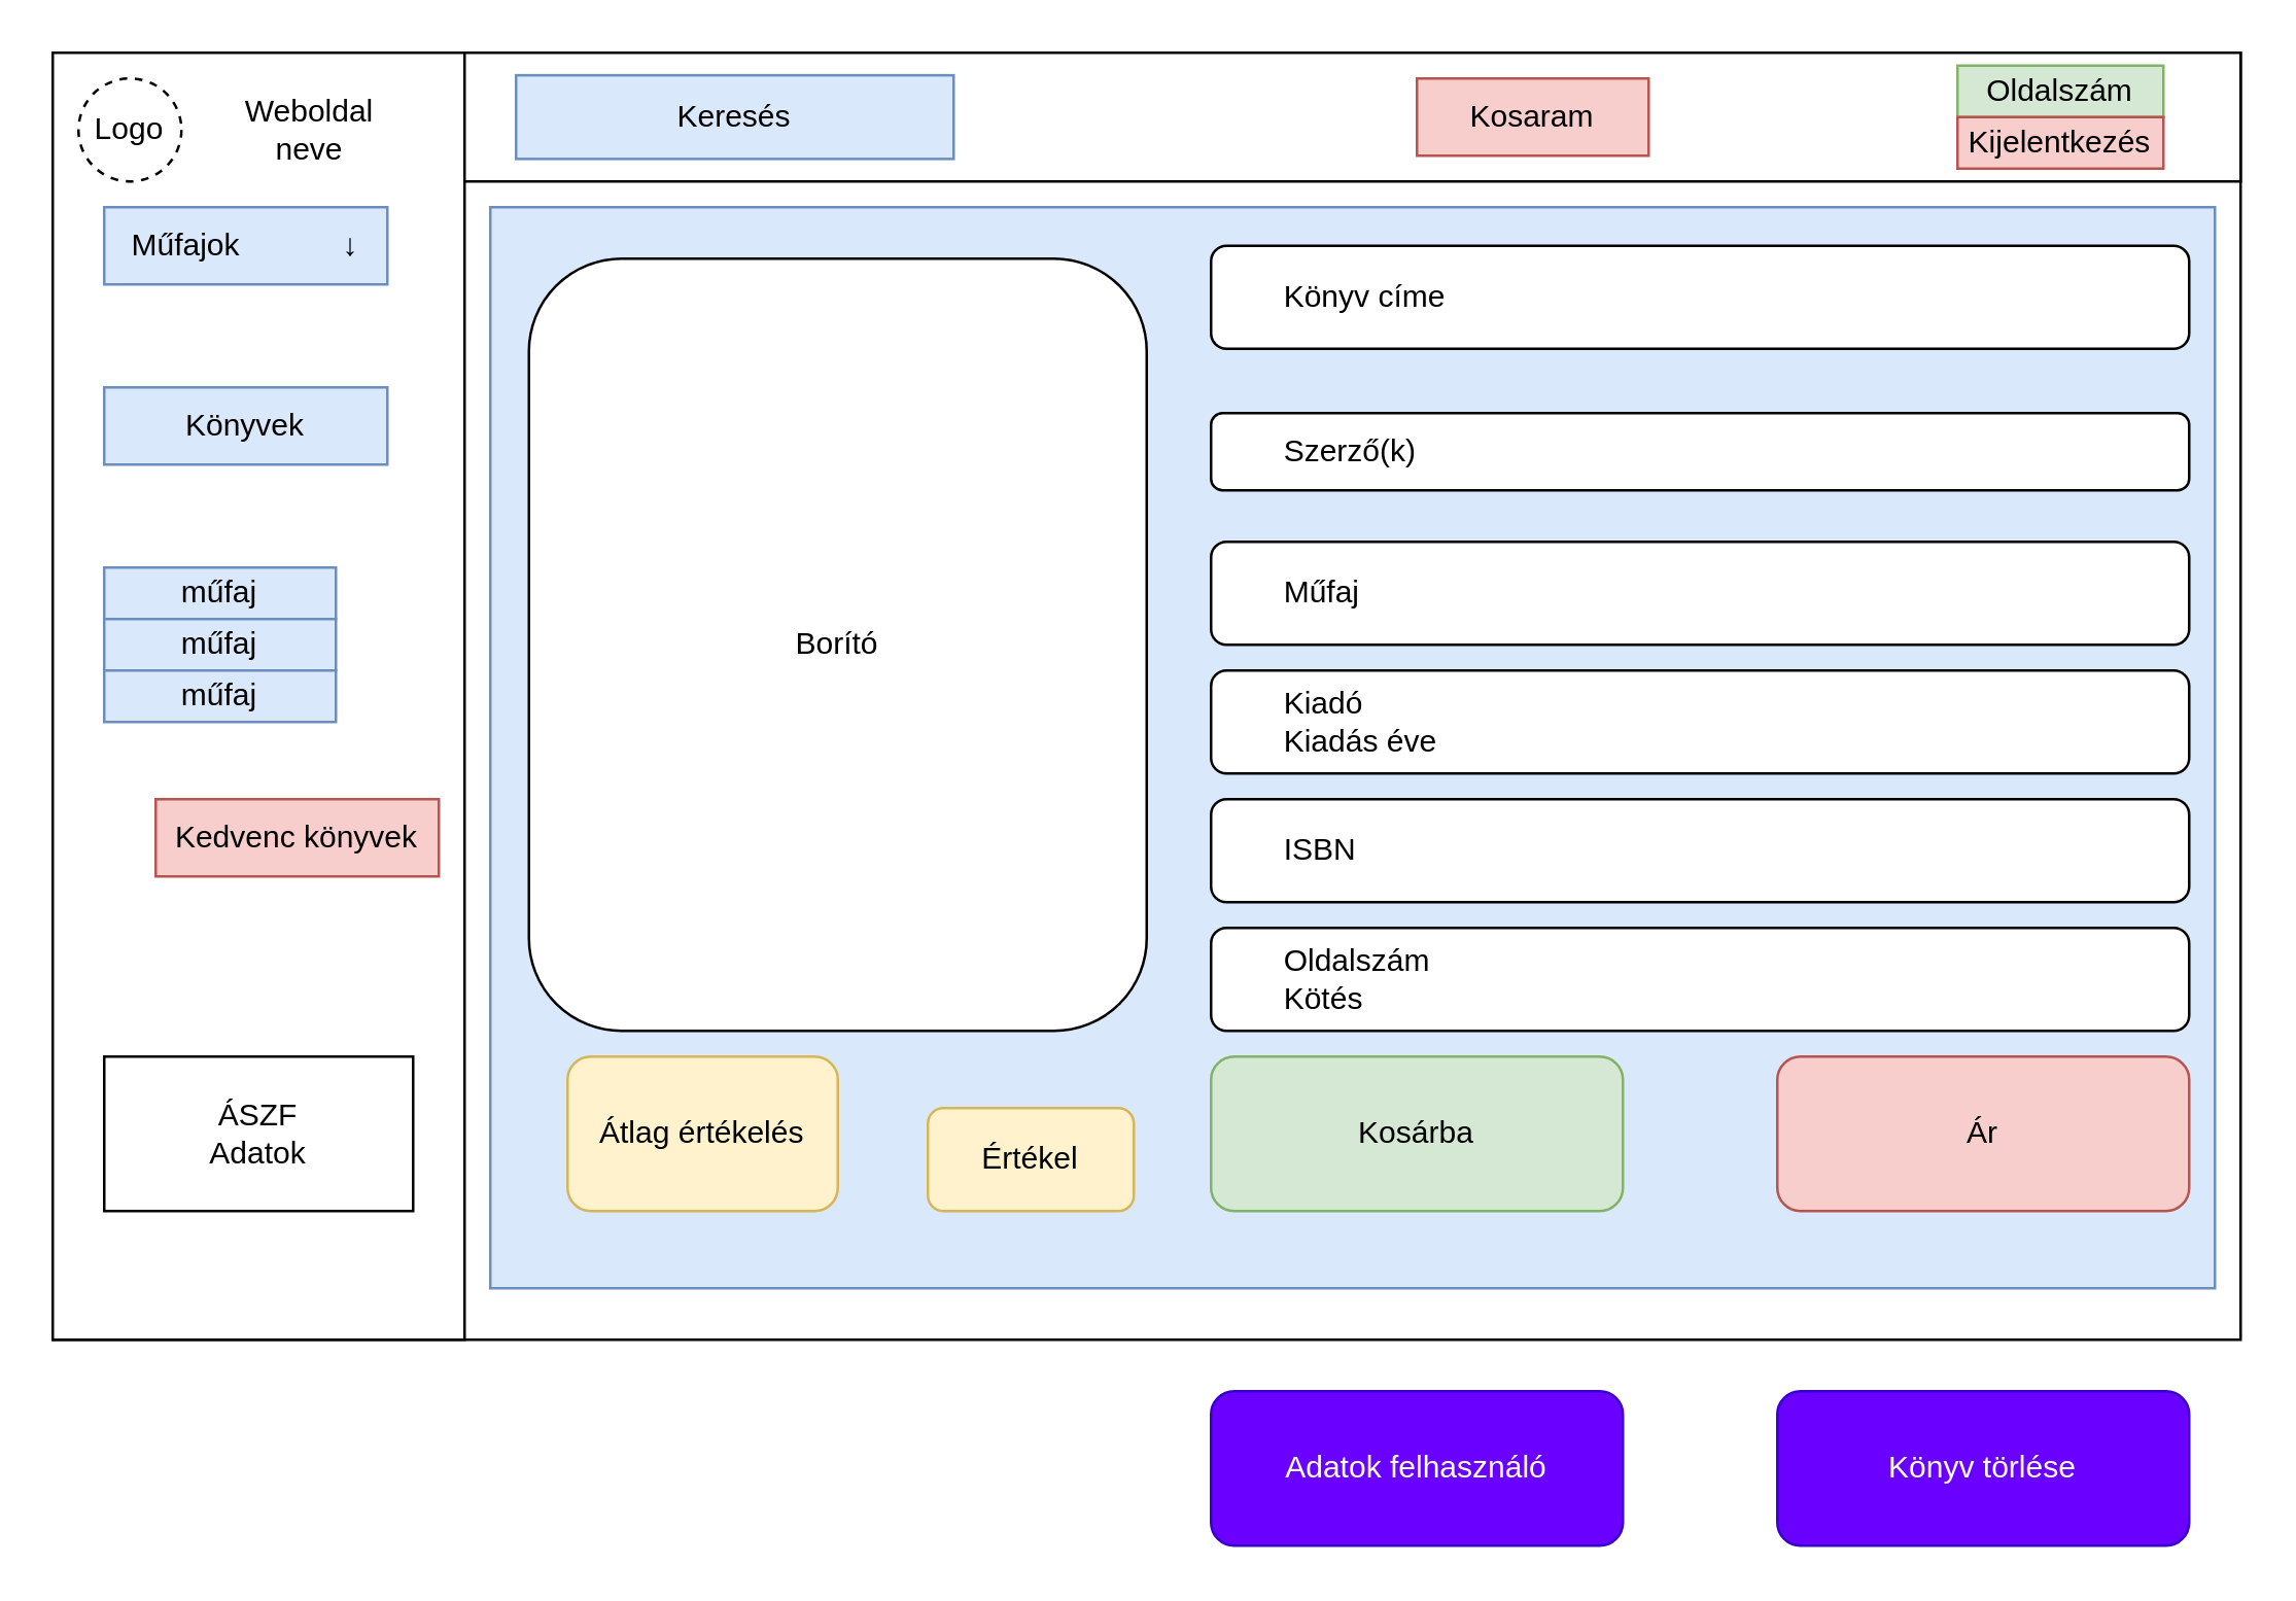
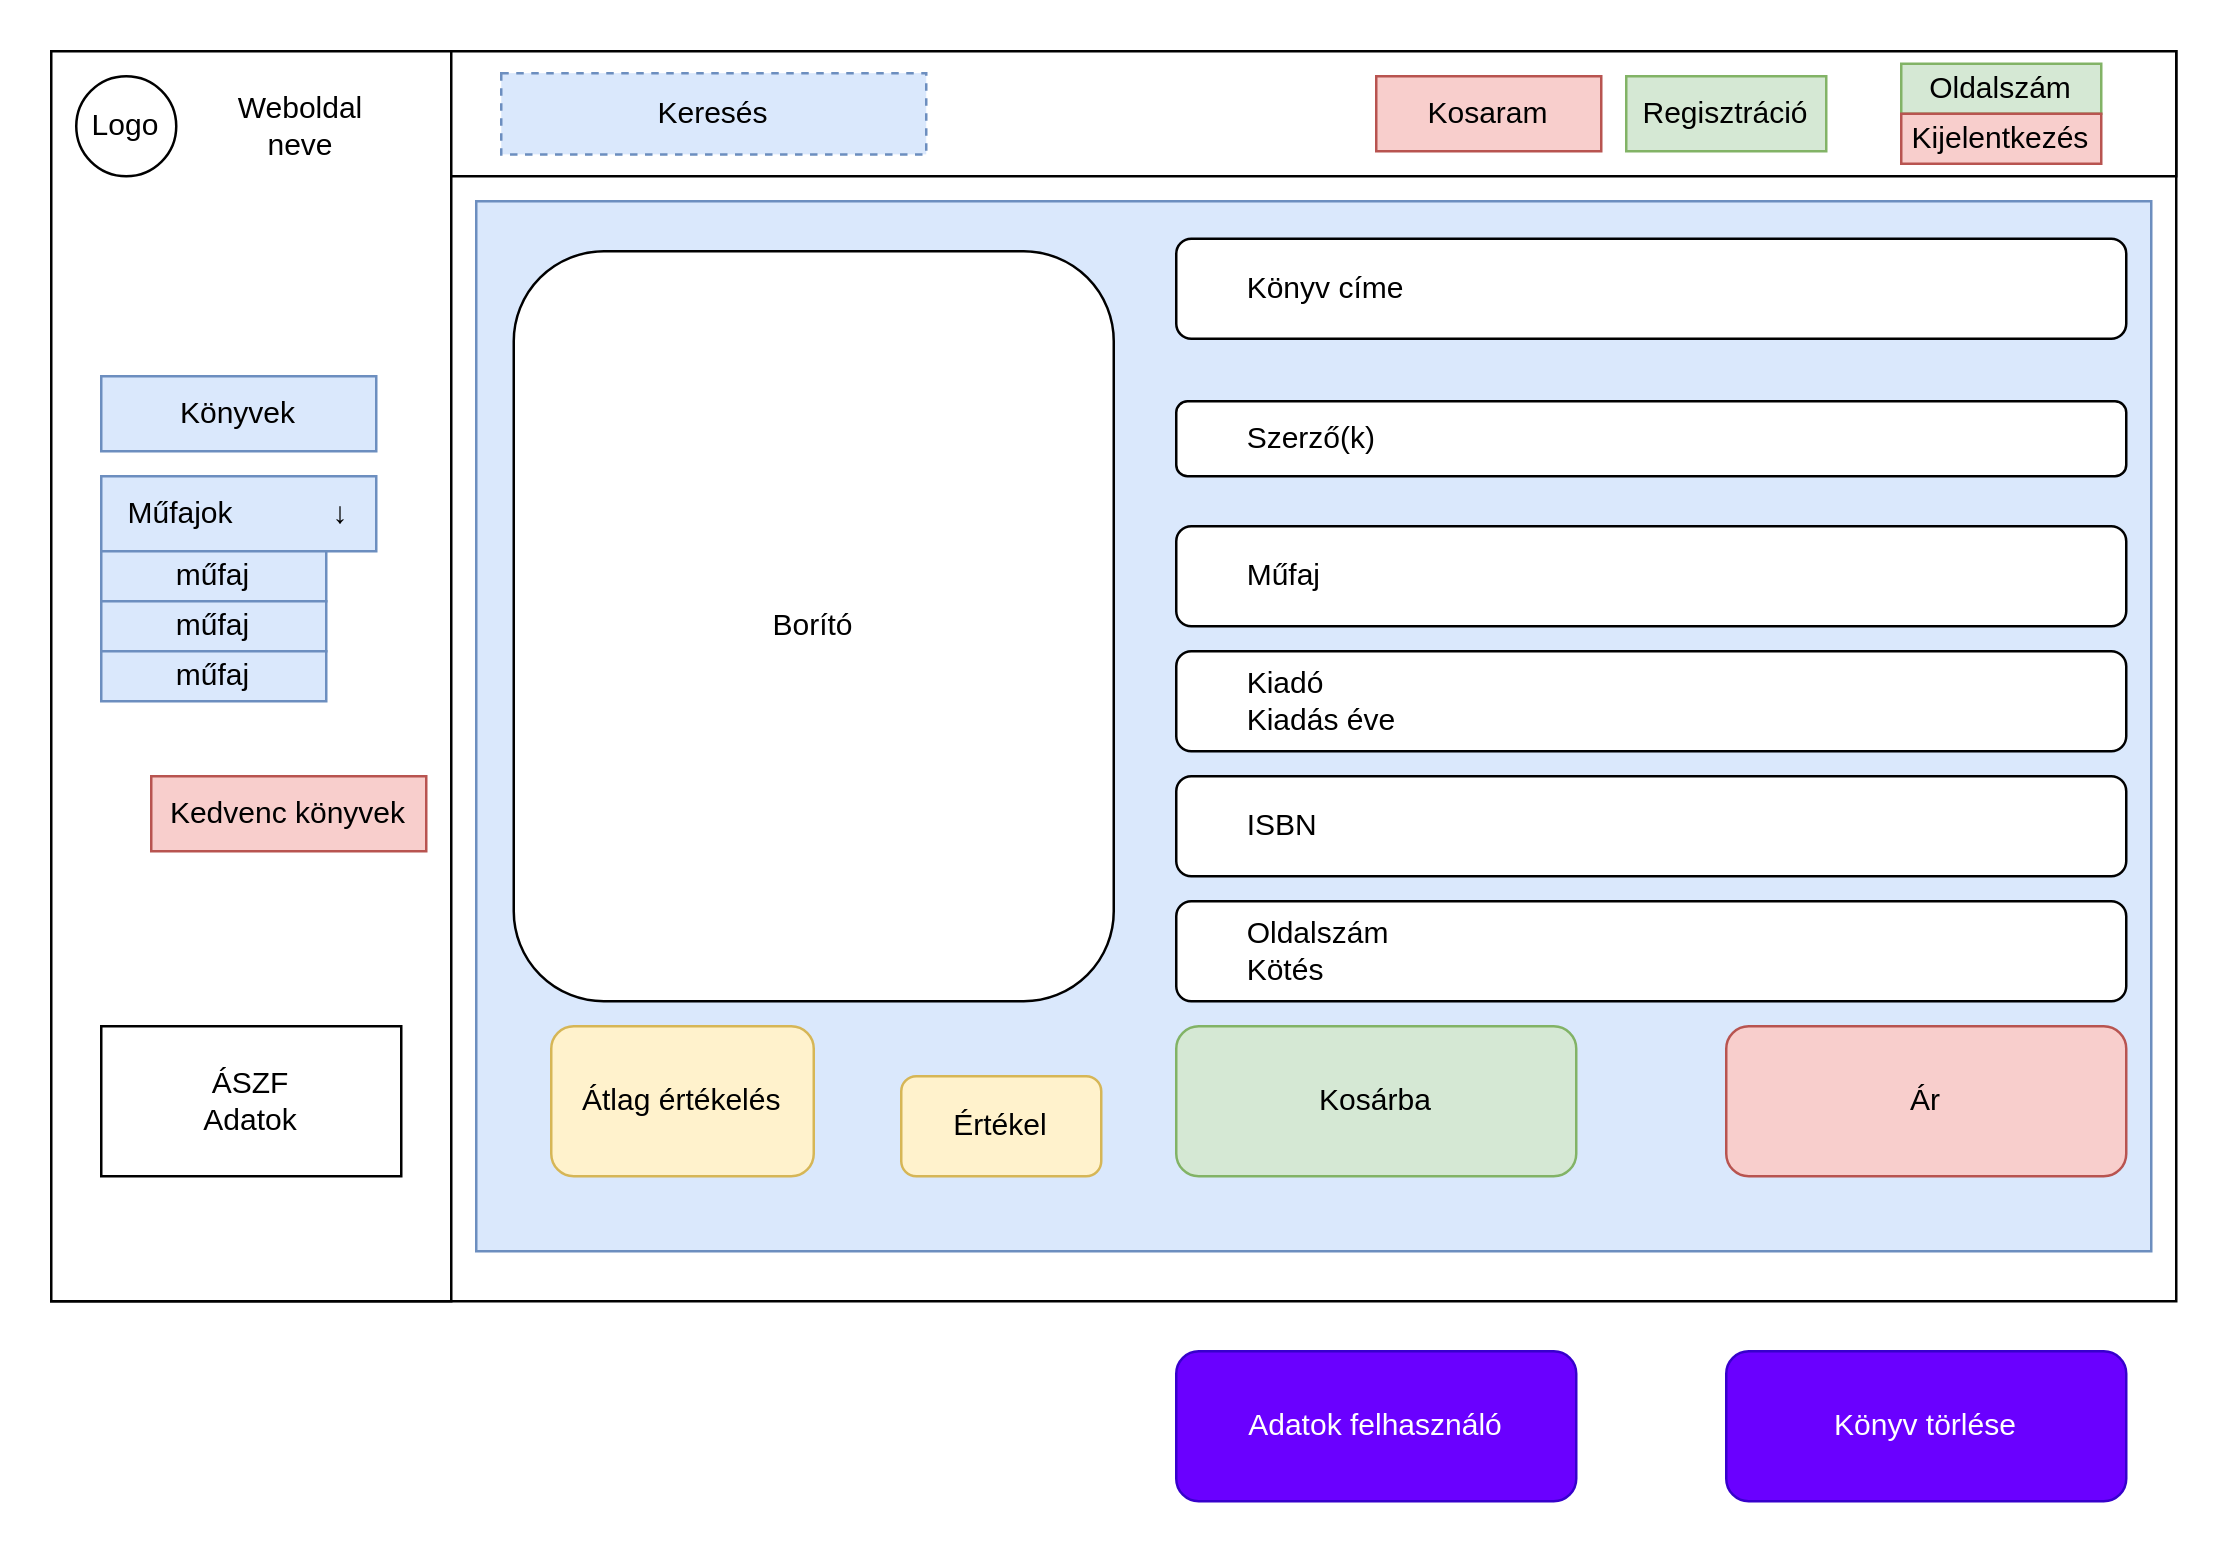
  <mxCell id="0" />
  <mxCell id="1" parent="0" />
  <mxCell id="2" value="" style="rounded=0;whiteSpace=wrap;html=1;" parent="1" vertex="1"><mxGeometry width="850" height="500" as="geometry" x="20" y="20" /></mxCell>
  <mxCell id="3" value="" style="rounded=0;whiteSpace=wrap;html=1;fillColor=#dae8fc;strokeColor=#6c8ebf;" parent="1" vertex="1"><mxGeometry x="190" y="80" width="670" height="420" as="geometry" /></mxCell>
  <mxCell id="4" value="" style="rounded=0;whiteSpace=wrap;html=1;" parent="1" vertex="1"><mxGeometry width="160" height="500" as="geometry" x="20" y="20" /></mxCell>
  <mxCell id="5" value="" style="rounded=0;whiteSpace=wrap;html=1;" parent="1" vertex="1"><mxGeometry x="180" width="690" height="50" as="geometry" y="20" /></mxCell>
- <mxCell id="6" value="Logo" style="ellipse;whiteSpace=wrap;html=1;dashed=1;" parent="1" vertex="1"><mxGeometry x="30" y="30" width="40" height="40" as="geometry" /></mxCell>
+ <mxCell id="6" value="Logo" style="ellipse;whiteSpace=wrap;html=1;" parent="1" vertex="1"><mxGeometry x="30" y="30" width="40" height="40" as="geometry" /></mxCell>
  <mxCell id="7" value="Weboldal neve" style="text;html=1;strokeColor=none;fillColor=none;align=center;verticalAlign=middle;whiteSpace=wrap;rounded=0;" parent="1" vertex="1"><mxGeometry x="80" y="35" width="80" height="30" as="geometry" /></mxCell>
  <mxCell id="8" value="Könyvek" style="text;html=1;strokeColor=#6c8ebf;fillColor=#dae8fc;align=center;verticalAlign=middle;whiteSpace=wrap;rounded=0;" parent="1" vertex="1"><mxGeometry x="40" y="150" width="110" height="30" as="geometry" /></mxCell>
- <mxCell id="9" value="Műfajok&amp;nbsp; &amp;nbsp; &amp;nbsp; &amp;nbsp; &amp;nbsp; &amp;nbsp;&amp;nbsp;↓" style="text;html=1;strokeColor=#6c8ebf;fillColor=#dae8fc;align=center;verticalAlign=middle;whiteSpace=wrap;rounded=0;" parent="1" vertex="1"><mxGeometry x="40" y="80" width="110" height="30" as="geometry" /></mxCell>
+ <mxCell id="9" value="Műfajok&amp;nbsp; &amp;nbsp; &amp;nbsp; &amp;nbsp; &amp;nbsp; &amp;nbsp;&amp;nbsp;↓" style="text;html=1;strokeColor=#6c8ebf;fillColor=#dae8fc;align=center;verticalAlign=middle;whiteSpace=wrap;rounded=0;" parent="1" vertex="1"><mxGeometry x="40" y="190" width="110" height="30" as="geometry" /></mxCell>
  <mxCell id="10" value="Kedvenc könyvek" style="rounded=0;whiteSpace=wrap;html=1;fillColor=#f8cecc;strokeColor=#b85450;" parent="1" vertex="1"><mxGeometry x="60" y="310" width="110" height="30" as="geometry" /></mxCell>
+ <mxCell id="11" value="Regisztráció" style="text;html=1;strokeColor=#82b366;fillColor=#d5e8d4;align=center;verticalAlign=middle;whiteSpace=wrap;rounded=0;" parent="1" vertex="1"><mxGeometry x="650" y="30" width="80" height="30" as="geometry" /></mxCell>
  <mxCell id="12" value="Oldalszám" style="text;html=1;strokeColor=#82b366;fillColor=#d5e8d4;align=center;verticalAlign=middle;whiteSpace=wrap;rounded=0;" parent="1" vertex="1"><mxGeometry x="760" y="25" width="80" height="20" as="geometry" /></mxCell>
  <mxCell id="13" value="Kijelentkezés" style="text;html=1;strokeColor=#b85450;fillColor=#f8cecc;align=center;verticalAlign=middle;whiteSpace=wrap;rounded=0;" parent="1" vertex="1"><mxGeometry x="760" y="45" width="80" height="20" as="geometry" /></mxCell>
  <mxCell id="14" value="ÁSZF&lt;br&gt;Adatok" style="rounded=0;whiteSpace=wrap;html=1;" parent="1" vertex="1"><mxGeometry x="40" y="410" width="120" height="60" as="geometry" /></mxCell>
- <mxCell id="15" value="Keresés" style="rounded=0;whiteSpace=wrap;html=1;fillColor=#dae8fc;strokeColor=#6c8ebf;" parent="1" vertex="1"><mxGeometry x="200" y="28.75" width="170" height="32.5" as="geometry" /></mxCell>
+ <mxCell id="15" value="Keresés" style="rounded=0;whiteSpace=wrap;html=1;fillColor=#dae8fc;strokeColor=#6c8ebf;dashed=1;" parent="1" vertex="1"><mxGeometry x="200" y="28.75" width="170" height="32.5" as="geometry" /></mxCell>
  <mxCell id="16" value="Kosaram" style="rounded=0;whiteSpace=wrap;html=1;fillColor=#f8cecc;strokeColor=#b85450;" parent="1" vertex="1"><mxGeometry x="550" y="30" width="90" height="30" as="geometry" /></mxCell>
  <mxCell id="17" value="műfaj" style="rounded=0;whiteSpace=wrap;html=1;fillColor=#dae8fc;strokeColor=#6c8ebf;" parent="1" vertex="1"><mxGeometry x="40" y="220" width="90" height="20" as="geometry" /></mxCell>
  <mxCell id="18" value="műfaj" style="rounded=0;whiteSpace=wrap;html=1;fillColor=#dae8fc;strokeColor=#6c8ebf;" parent="1" vertex="1"><mxGeometry x="40" y="240" width="90" height="20" as="geometry" /></mxCell>
  <mxCell id="19" value="műfaj" style="rounded=0;whiteSpace=wrap;html=1;fillColor=#dae8fc;strokeColor=#6c8ebf;" parent="1" vertex="1"><mxGeometry x="40" y="260" width="90" height="20" as="geometry" /></mxCell>
  <mxCell id="20" value="&lt;span style=&quot;white-space: pre;&quot;&gt;&#09;&lt;/span&gt;Könyv címe" style="rounded=1;whiteSpace=wrap;html=1;align=left;" parent="1" vertex="1"><mxGeometry x="470" y="95" width="380" height="40" as="geometry" /></mxCell>
  <mxCell id="21" value="Borító" style="rounded=1;whiteSpace=wrap;html=1;" parent="1" vertex="1"><mxGeometry x="205" y="100" width="240" height="300" as="geometry" /></mxCell>
  <mxCell id="22" value="&lt;span style=&quot;white-space: pre;&quot;&gt;&#09;&lt;/span&gt;Szerző(k)" style="rounded=1;whiteSpace=wrap;html=1;align=left;" parent="1" vertex="1"><mxGeometry x="470" y="160" width="380" height="30" as="geometry" /></mxCell>
  <mxCell id="23" value="&lt;span style=&quot;white-space: pre;&quot;&gt;&#09;&lt;/span&gt;Műfaj" style="rounded=1;whiteSpace=wrap;html=1;align=left;" parent="1" vertex="1"><mxGeometry x="470" y="210" width="380" height="40" as="geometry" /></mxCell>
  <mxCell id="24" value="&amp;nbsp;&lt;span style=&quot;white-space: pre;&quot;&gt;&#09;&lt;/span&gt;Kiadó&lt;br&gt;&lt;span style=&quot;white-space: pre;&quot;&gt;&#09;&lt;/span&gt;Kiadás éve" style="rounded=1;whiteSpace=wrap;html=1;align=left;" parent="1" vertex="1"><mxGeometry x="470" y="260" width="380" height="40" as="geometry" /></mxCell>
  <mxCell id="25" value="&lt;span style=&quot;white-space: pre;&quot;&gt;&#09;&lt;/span&gt;ISBN" style="rounded=1;whiteSpace=wrap;html=1;align=left;" parent="1" vertex="1"><mxGeometry x="470" y="310" width="380" height="40" as="geometry" /></mxCell>
  <mxCell id="26" value="&amp;nbsp;&lt;span style=&quot;white-space: pre;&quot;&gt;&#09;&lt;/span&gt;Oldalszám&lt;br&gt;&lt;span style=&quot;white-space: pre;&quot;&gt;&#09;&lt;/span&gt;Kötés" style="rounded=1;whiteSpace=wrap;html=1;align=left;" parent="1" vertex="1"><mxGeometry x="470" y="360" width="380" height="40" as="geometry" /></mxCell>
  <mxCell id="27" value="Átlag értékelés" style="rounded=1;whiteSpace=wrap;html=1;fillColor=#fff2cc;strokeColor=#d6b656;" parent="1" vertex="1"><mxGeometry x="220" y="410" width="105" height="60" as="geometry" /></mxCell>
  <mxCell id="28" value="Ár" style="rounded=1;whiteSpace=wrap;html=1;fillColor=#f8cecc;strokeColor=#b85450;" parent="1" vertex="1"><mxGeometry x="690" y="410" width="160" height="60" as="geometry" /></mxCell>
  <mxCell id="29" value="Értékel" style="rounded=1;whiteSpace=wrap;html=1;fillColor=#fff2cc;strokeColor=#d6b656;" parent="1" vertex="1"><mxGeometry x="360" y="430" width="80" height="40" as="geometry" /></mxCell>
  <mxCell id="30" value="Kosárba" style="rounded=1;whiteSpace=wrap;html=1;fillColor=#d5e8d4;strokeColor=#82b366;" parent="1" vertex="1"><mxGeometry x="470" y="410" width="160" height="60" as="geometry" /></mxCell>
  <mxCell id="31" value="Adatok felhasználó" style="rounded=1;whiteSpace=wrap;html=1;fillColor=#6a00ff;fontColor=#ffffff;strokeColor=#3700CC;" vertex="1" parent="1"><mxGeometry x="470" y="540" width="160" height="60" as="geometry" /></mxCell>
  <mxCell id="32" value="Könyv törlése" style="rounded=1;whiteSpace=wrap;html=1;fillColor=#6a00ff;fontColor=#ffffff;strokeColor=#3700CC;" vertex="1" parent="1"><mxGeometry x="690" y="540" width="160" height="60" as="geometry" /></mxCell>
